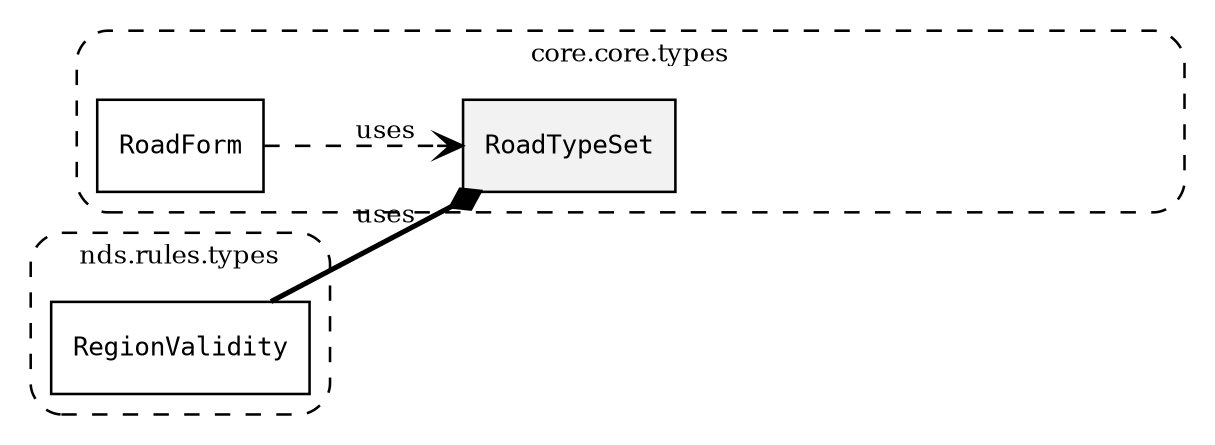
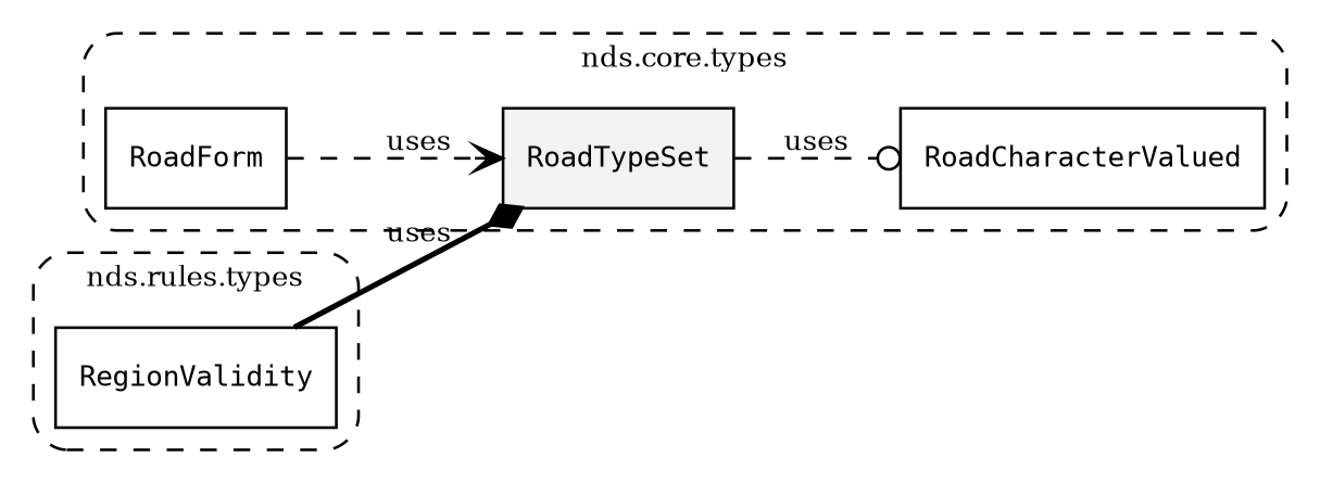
  digraph {
    fontsize=10
    rankdir=LR
    node [fontsize=10 shape=box]
    edge [fontsize=10 style=dashed]
    n1 [fillcolor="#0000000D" label=<<font face="monospace"><table align="center" border="0" cellspacing="0" cellpadding="0"><tr><td href="../../../content/packages/nds.core.types.html#Structure-RoadTypeSet" title="Structure defined in nds.core.types">RoadTypeSet</td></tr></table></font>> style=filled]
    n2 [label=<<font face="monospace"><table align="center" border="0" cellspacing="0" cellpadding="0"><tr><td href="../../../content/packages/nds.core.types.html#Enum-RoadForm" title="Enum defined in nds.core.types">RoadForm</td></tr></table></font>>]
+   n3 [label=<<font face="monospace"><table align="center" border="0" cellspacing="0" cellpadding="0"><tr><td href="../../../content/packages/nds.core.types.html#Structure-RoadCharacterValued" title="Structure defined in nds.core.types">RoadCharacterValued</td></tr></table></font>>]
    n4 [label=<<font face="monospace"><table align="center" border="0" cellspacing="0" cellpadding="0"><tr><td href="../../../content/packages/nds.rules.types.html#Structure-RegionValidity" title="Structure defined in nds.rules.types">RegionValidity</td></tr></table></font>>]
    subgraph cluster_1 {
-     label="core.core.types"
+     label="nds.core.types"
      style="dashed, rounded"
      n1
      n2
+     n3
    }
    subgraph cluster_2 {
      label="nds.rules.types"
      style="dashed, rounded"
      n4
    }
+   n1 -> n3 [arrowhead=odot label=uses]
    n2 -> n1 [arrowhead=vee label=uses]
    n4 -> n1 [arrowhead=diamond label=uses style=bold]
  }
